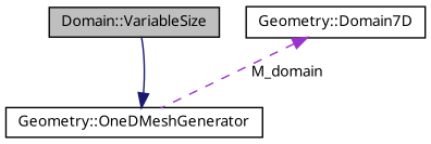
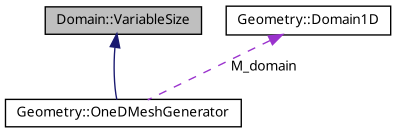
  digraph {
    fontname="Noto Sans"
    node [color=black fillcolor=white fontname="Noto Sans" fontsize=10 shape=record style=filled]
    edge [dir=back fontname="Noto Sans" fontsize=10 labelfontname=Helvetica labelfontsize=10]
    n1 [fillcolor=grey75 fontcolor=black height=0.2 label="Domain::VariableSize" width=0.4]
    n2 [height=0.2 label="Geometry::OneDMeshGenerator" width=0.4]
-   n3 [height=0.2 label="Geometry::Domain7D" width=0.4]
-   n2 -> n1 [color=midnightblue style=solid]
+   n3 [height=0.2 label="Geometry::Domain1D" width=0.4]
+   n1 -> n2 [color=midnightblue style=solid]
    n3 -> n2 [color=darkorchid3 label=" M_domain" style=dashed]
  }
